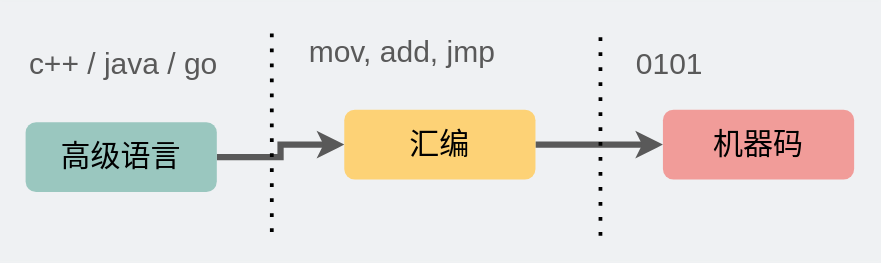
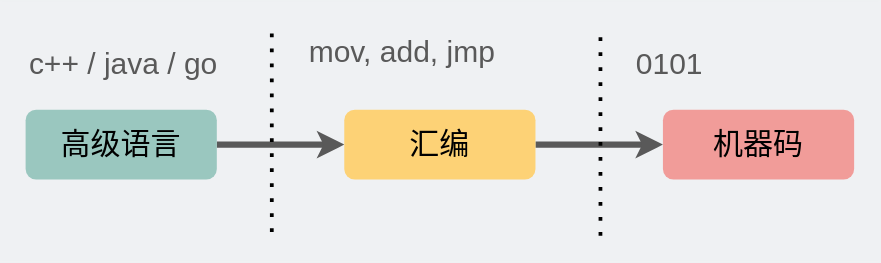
  <mxCell id="0" />
  <mxCell id="1" parent="0" />
  <mxCell id="2" style="edgeStyle=orthogonalEdgeStyle;rounded=0;orthogonalLoop=1;jettySize=auto;html=1;exitX=1;exitY=0.5;exitDx=0;exitDy=0;strokeWidth=5;fontSize=24;strokeColor=#595959;" edge="1" parent="1" source="3" target="5"><mxGeometry relative="1" as="geometry" /></mxCell>
- <mxCell id="3" value="高级语言" style="rounded=1;whiteSpace=wrap;html=1;fillColor=#9AC7BF;strokeColor=none;fontSize=24;" vertex="1" parent="1"><mxGeometry x="20" y="97" width="153" height="56" as="geometry" /></mxCell>
+ <mxCell id="3" value="高级语言" style="rounded=1;whiteSpace=wrap;html=1;fillColor=#9AC7BF;strokeColor=none;fontSize=24;" vertex="1" parent="1"><mxGeometry x="20" y="87" width="153" height="56" as="geometry" /></mxCell>
  <mxCell id="4" style="edgeStyle=orthogonalEdgeStyle;rounded=0;orthogonalLoop=1;jettySize=auto;html=1;exitX=1;exitY=0.5;exitDx=0;exitDy=0;entryX=0;entryY=0.5;entryDx=0;entryDy=0;strokeWidth=5;fontSize=24;strokeColor=#595959;" edge="1" parent="1" source="5" target="6"><mxGeometry relative="1" as="geometry" /></mxCell>
  <mxCell id="5" value="汇编" style="rounded=1;whiteSpace=wrap;html=1;fillColor=#FDD276;strokeColor=none;fontSize=24;" vertex="1" parent="1"><mxGeometry x="275" y="87" width="153" height="56" as="geometry" /></mxCell>
  <mxCell id="6" value="机器码" style="rounded=1;whiteSpace=wrap;html=1;fillColor=#F19C99;strokeColor=none;fontSize=24;" vertex="1" parent="1"><mxGeometry x="530" y="87" width="153" height="56" as="geometry" /></mxCell>
  <mxCell id="7" value="" style="endArrow=none;dashed=1;html=1;dashPattern=1 3;strokeWidth=3;rounded=0;fontSize=24;" edge="1" parent="1"><mxGeometry width="50" height="50" relative="1" as="geometry"><mxPoint x="217" y="185" as="sourcePoint" /><mxPoint x="217" y="25" as="targetPoint" /></mxGeometry></mxCell>
  <mxCell id="8" value="" style="endArrow=none;dashed=1;html=1;dashPattern=1 3;strokeWidth=3;rounded=0;fontSize=24;" edge="1" parent="1"><mxGeometry width="50" height="50" relative="1" as="geometry"><mxPoint x="480" y="188" as="sourcePoint" /><mxPoint x="480" y="28" as="targetPoint" /></mxGeometry></mxCell>
  <mxCell id="9" value="c++ / java / go" style="text;html=1;strokeColor=none;fillColor=none;align=center;verticalAlign=middle;whiteSpace=wrap;rounded=0;fontSize=24;fontColor=#595959;" vertex="1" parent="1"><mxGeometry x="20" y="30" width="156.5" height="42" as="geometry" /></mxCell>
  <mxCell id="10" value="mov, add, jmp" style="text;html=1;strokeColor=none;fillColor=none;align=center;verticalAlign=middle;whiteSpace=wrap;rounded=0;fontSize=24;fontColor=#595959;" vertex="1" parent="1"><mxGeometry x="243" y="20" width="156.5" height="42" as="geometry" /></mxCell>
  <mxCell id="11" value="0101" style="text;html=1;strokeColor=none;fillColor=none;align=center;verticalAlign=middle;whiteSpace=wrap;rounded=0;fontSize=24;fontColor=#595959;" vertex="1" parent="1"><mxGeometry x="456.5" y="30" width="156.5" height="42" as="geometry" /></mxCell>
